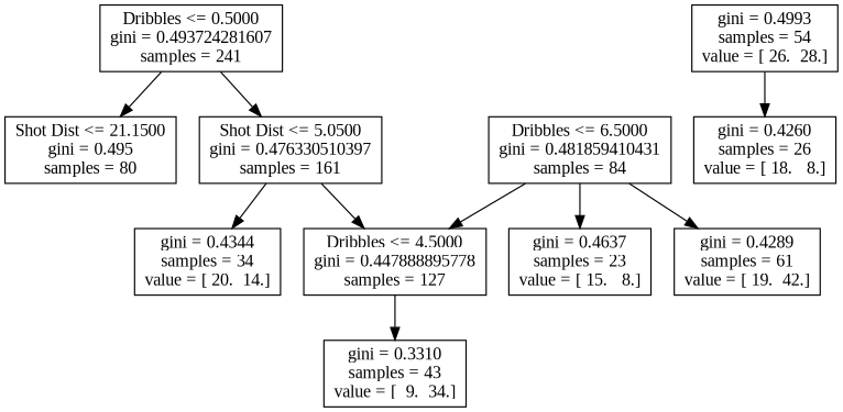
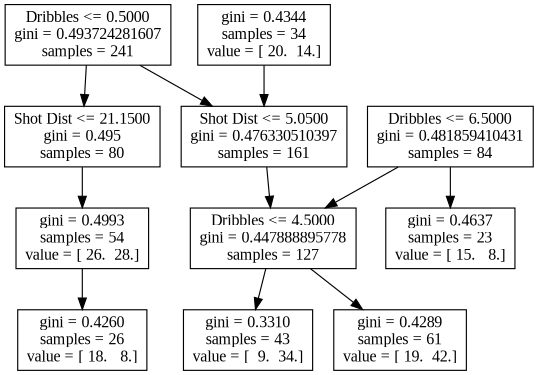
  digraph {
    fontname="Liberation Serif"
    node [fontname="Liberation Serif" shape=box]
    edge [fontname="Liberation Serif"]
    n1 [label="Dribbles <= 0.5000\ngini = 0.493724281607\nsamples = 241"]
    n2 [label="Shot Dist <= 21.1500\ngini = 0.495\nsamples = 80"]
    n3 [label="Shot Dist <= 5.0500\ngini = 0.476330510397\nsamples = 161"]
    n4 [label="gini = 0.4993\nsamples = 54\nvalue = [ 26.  28.]"]
    n5 [label="gini = 0.4344\nsamples = 34\nvalue = [ 20.  14.]"]
    n6 [label="Dribbles <= 4.5000\ngini = 0.447888895778\nsamples = 127"]
    n7 [label="gini = 0.4260\nsamples = 26\nvalue = [ 18.   8.]"]
    n8 [label="gini = 0.3310\nsamples = 43\nvalue = [  9.  34.]"]
    n9 [label="Dribbles <= 6.5000\ngini = 0.481859410431\nsamples = 84"]
    n10 [label="gini = 0.4637\nsamples = 23\nvalue = [ 15.   8.]"]
    n11 [label="gini = 0.4289\nsamples = 61\nvalue = [ 19.  42.]"]
    n1 -> n2
    n1 -> n3
-   n3 -> n5
+   n2 -> n4
+   n5 -> n3
    n3 -> n6
    n4 -> n7
    n6 -> n8
    n9 -> n6
    n9 -> n10
-   n9 -> n11
+   n6 -> n11
  }
